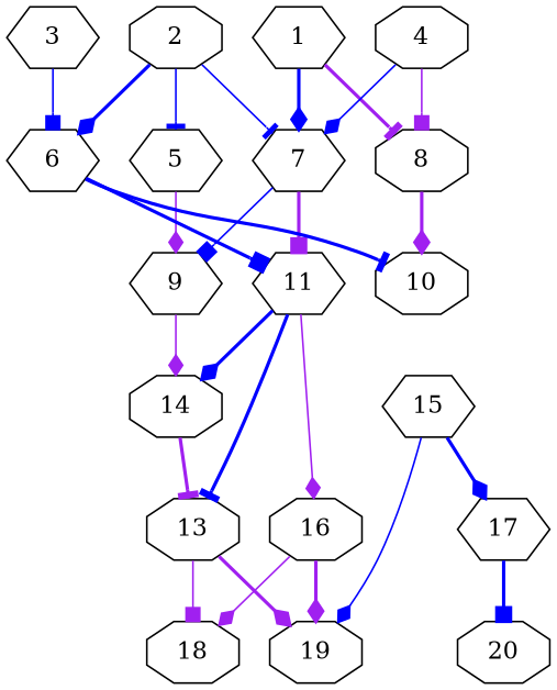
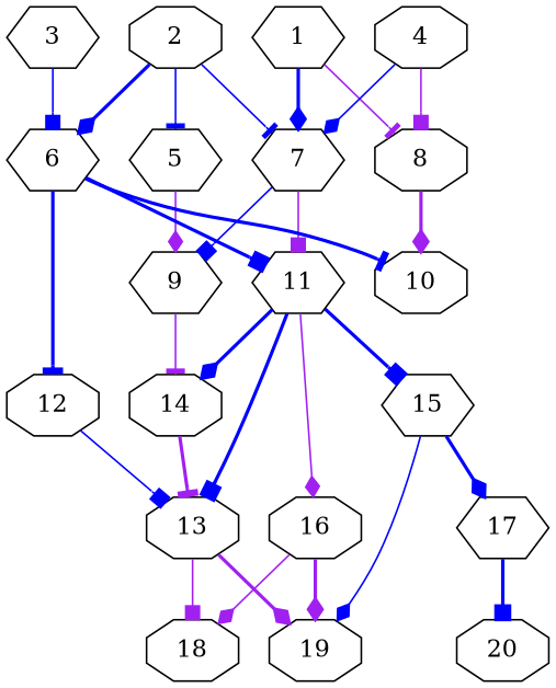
  digraph {
    node [alpha=0.04 compute_size=1073741824000 result_size=1024 shape=octagon]
    edge [arrowhead=diamond color=blue style=bold]
    1 [alpha=0.07 compute_size=1290507324 ram=962483 result_size=74752 shape=hexagon trans_size=963199]
    7 [alpha=0.10 compute_size=26913279494 ram=28289026 shape=hexagon trans_size=726785]
    8 [ram=27706308 trans_size=617227]
    9 [alpha=0.13 compute_size=368293445632 ram=20858974 result_size=9216 shape=hexagon trans_size=453411]
    11 [alpha=0.10 compute_size=9170612787 ram=40998028 result_size=54272 shape=hexagon trans_size=319024]
    10 [alpha=0.19 compute_size=123773593358 ram=16600866 result_size=0 trans_size=732890]
    14 [compute_size=106986711989 ram=4952064 result_size=0 trans_size=812181]
    13 [compute_size=103280186208 ram=4062847 result_size=74752 trans_size=676710]
    15 [alpha=0.06 compute_size=315410800790 ram=51383720 shape=hexagon trans_size=453537]
    16 [alpha=0.02 compute_size=465937346011 ram=18715316 result_size=13312 trans_size=202088]
    2 [compute_size=21986530591 ram=3844439 result_size=70656 trans_size=468681]
    5 [alpha=0.06 compute_size=42882748260 ram=827036 result_size=70656 shape=hexagon trans_size=1038111]
    6 [alpha=0.10 compute_size=43139055691 ram=7057684 shape=hexagon trans_size=249764]
+   12 [alpha=0.15 compute_size=368293445632 ram=37993148 result_size=9216 trans_size=931116]
    3 [alpha=0.13 compute_size=299170660952 ram=13156116 result_size=13312 shape=hexagon trans_size=666913]
    4 [alpha=0.12 compute_size=16266436258 ram=11473875 result_size=9216 trans_size=236625]
    18 [compute_size=134217728000 ram=32911126 result_size=0 trans_size=435169]
    19 [alpha=0.08 compute_size=549755813888 ram=33709104 result_size=0 trans_size=924684]
    17 [alpha=0.07 ram=33658316 shape=hexagon trans_size=1036328]
    20 [alpha=0.12 compute_size=68719476736 ram=45771640 result_size=0 trans_size=875652]
    1 -> 7
-   1 -> 8 [arrowhead=tee color=purple]
+   1 -> 8 [arrowhead=tee color=purple style=solid]
    7 -> 9 [arrowhead=box style=solid]
-   7 -> 11 [arrowhead=box color=purple]
+   7 -> 11 [arrowhead=box color=purple style=solid]
    8 -> 10 [color=purple]
-   9 -> 14 [color=purple style=solid]
+   9 -> 14 [arrowhead=tee color=purple style=solid]
    11 -> 14
-   11 -> 13 [arrowhead=tee]
+   11 -> 13 [arrowhead=box]
+   11 -> 15 [arrowhead=box]
    11 -> 16 [color=purple style=solid]
    14 -> 13 [arrowhead=tee color=purple]
    13 -> 18 [arrowhead=box color=purple style=solid]
    13 -> 19 [color=purple]
    15 -> 19 [style=solid]
    15 -> 17
    16 -> 18 [color=purple style=solid]
    16 -> 19 [color=purple]
    2 -> 7 [arrowhead=tee style=solid]
    2 -> 5 [arrowhead=tee style=solid]
    2 -> 6
    5 -> 9 [color=purple style=solid]
    6 -> 11 [arrowhead=box]
    6 -> 10 [arrowhead=tee]
+   6 -> 12 [arrowhead=tee]
+   12 -> 13 [arrowhead=box style=solid]
    3 -> 6 [arrowhead=box style=solid]
    4 -> 7 [style=solid]
    4 -> 8 [arrowhead=box color=purple style=solid]
    17 -> 20 [arrowhead=box]
  }
